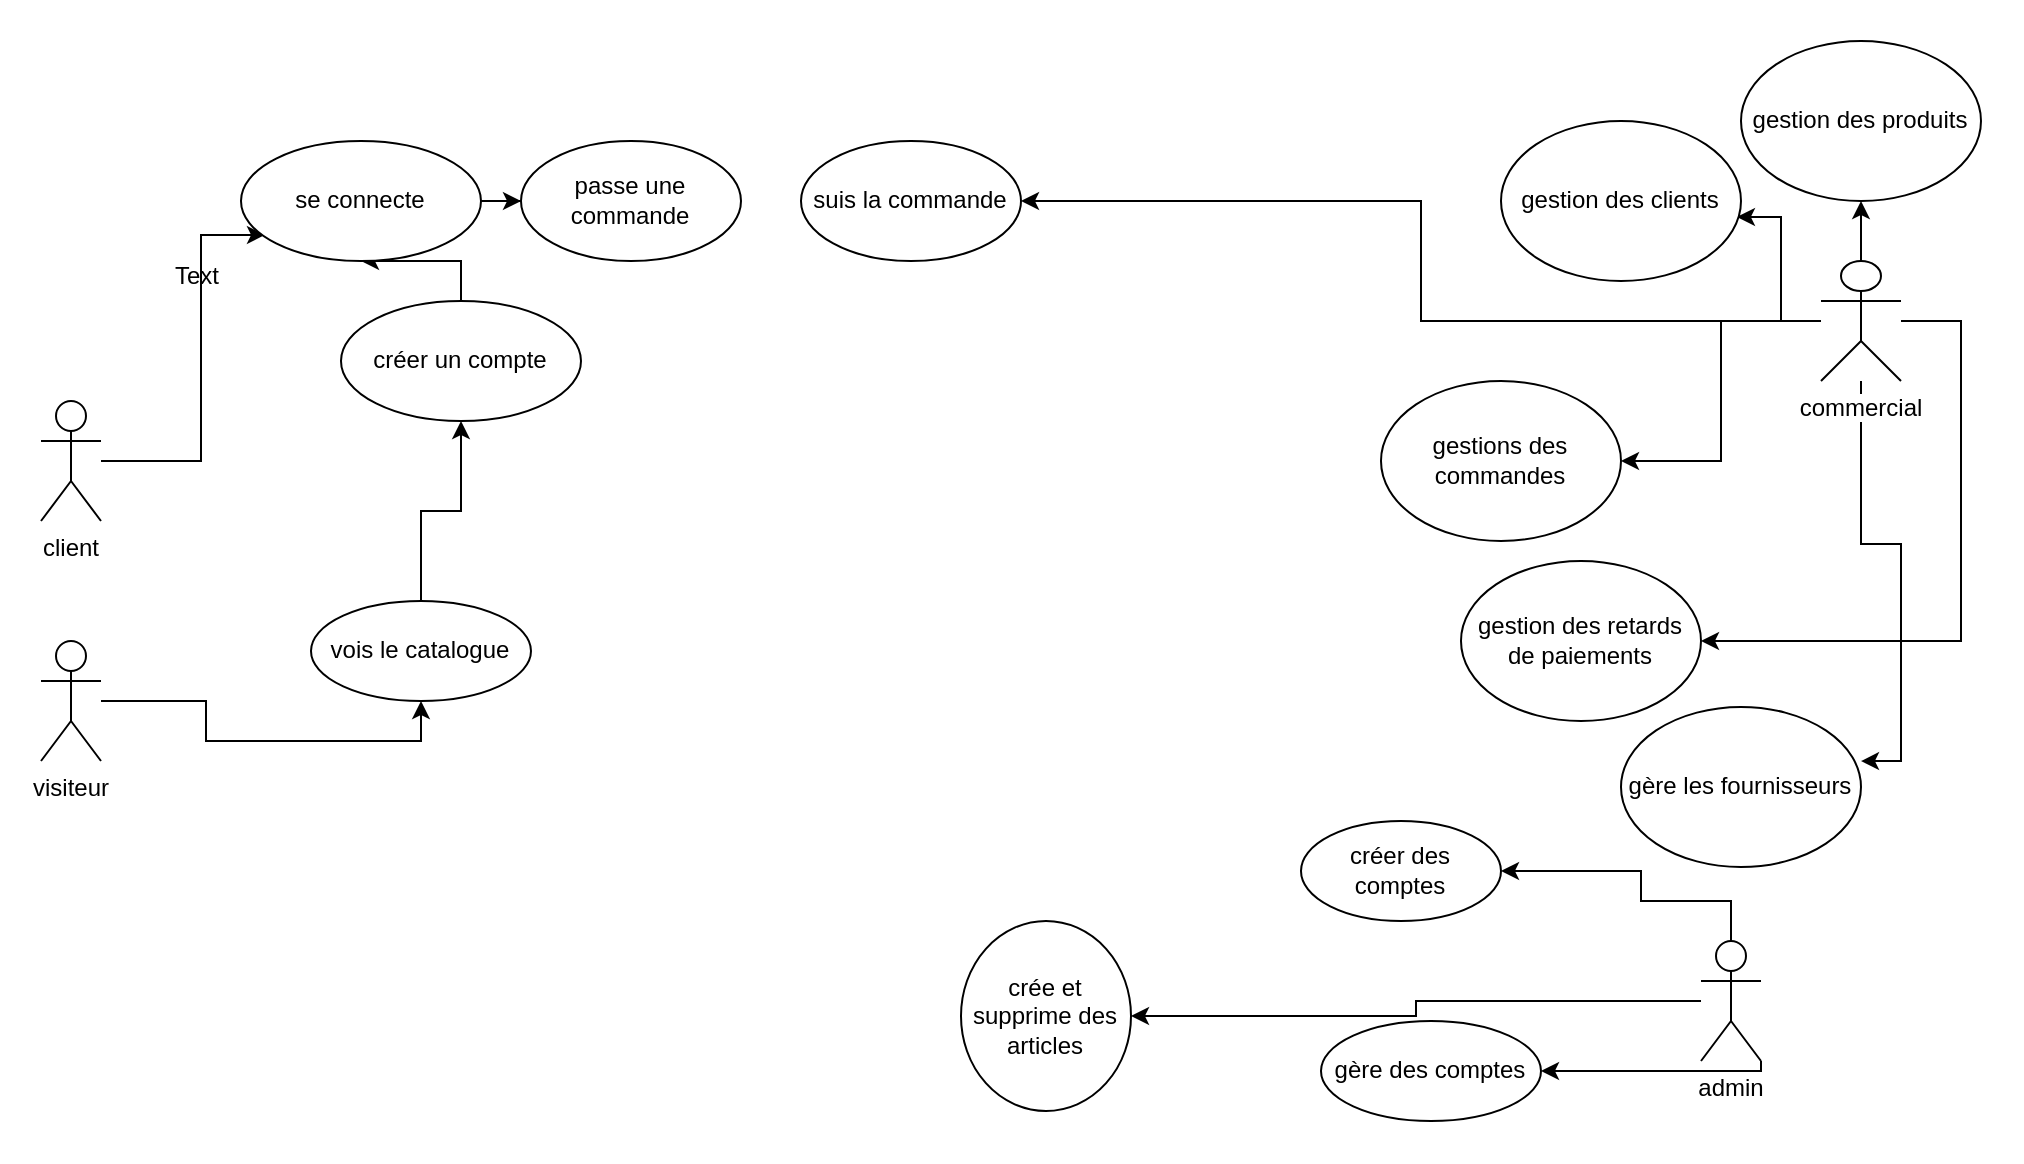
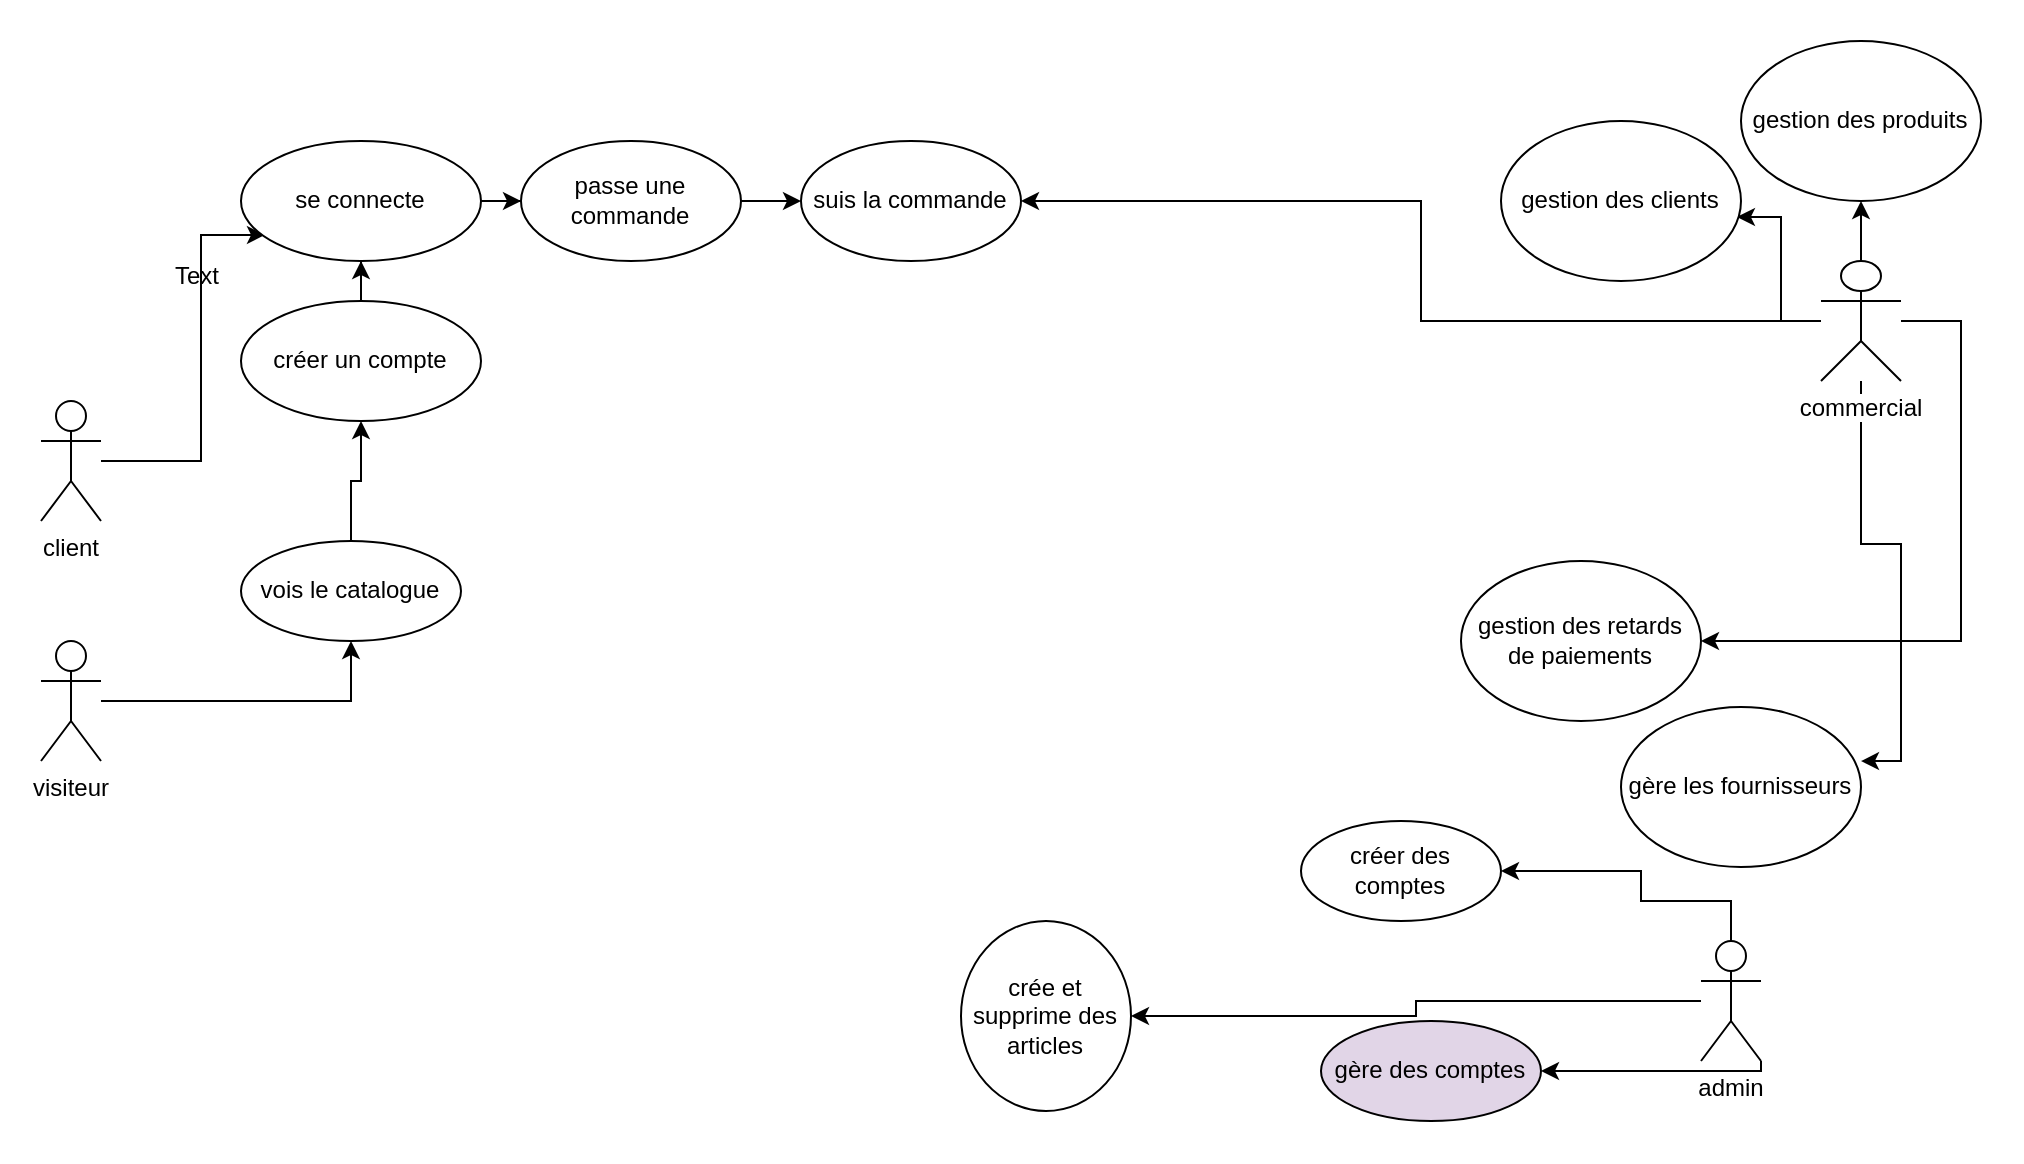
  <mxCell id="0" />
  <mxCell id="1" parent="0" />
  <mxCell id="2" style="edgeStyle=orthogonalEdgeStyle;rounded=0;orthogonalLoop=1;jettySize=auto;html=1;entryX=0.1;entryY=0.783;entryDx=0;entryDy=0;entryPerimeter=0;" edge="1" parent="1" source="4" target="12"><mxGeometry relative="1" as="geometry"><Array as="points"><mxPoint x="100" y="230" /><mxPoint x="100" y="117" /></Array></mxGeometry></mxCell>
  <mxCell id="3" value="Text" style="text;html=1;align=center;verticalAlign=middle;resizable=0;points=[];" vertex="1" connectable="0" parent="2"><mxGeometry x="0.465" y="3" relative="1" as="geometry"><mxPoint as="offset" /></mxGeometry></mxCell>
  <mxCell id="4" value="client&lt;br&gt;" style="shape=umlActor;verticalLabelPosition=bottom;labelBackgroundColor=#ffffff;verticalAlign=top;html=1;outlineConnect=0;" vertex="1" parent="1"><mxGeometry y="200" width="30" height="60" as="geometry" x="20" /></mxCell>
  <mxCell id="5" style="edgeStyle=orthogonalEdgeStyle;rounded=0;orthogonalLoop=1;jettySize=auto;html=1;entryX=0.5;entryY=1;entryDx=0;entryDy=0;" edge="1" parent="1" source="6" target="8"><mxGeometry relative="1" as="geometry" /></mxCell>
  <mxCell id="6" value="visiteur" style="shape=umlActor;verticalLabelPosition=bottom;labelBackgroundColor=#ffffff;verticalAlign=top;html=1;outlineConnect=0;" vertex="1" parent="1"><mxGeometry y="320" width="30" height="60" as="geometry" x="20" /></mxCell>
  <mxCell id="7" style="edgeStyle=orthogonalEdgeStyle;rounded=0;orthogonalLoop=1;jettySize=auto;html=1;" edge="1" parent="1" source="8" target="10"><mxGeometry relative="1" as="geometry" /></mxCell>
- <mxCell id="8" value="vois le catalogue" style="ellipse;whiteSpace=wrap;html=1;" vertex="1" parent="1"><mxGeometry x="155" y="300" width="110" height="50" as="geometry" /></mxCell>
+ <mxCell id="8" value="vois le catalogue" style="ellipse;whiteSpace=wrap;html=1;" vertex="1" parent="1"><mxGeometry x="120" y="270" width="110" height="50" as="geometry" /></mxCell>
  <mxCell id="9" style="edgeStyle=orthogonalEdgeStyle;rounded=0;orthogonalLoop=1;jettySize=auto;html=1;" edge="1" parent="1" source="10" target="12"><mxGeometry relative="1" as="geometry" /></mxCell>
- <mxCell id="10" value="créer un compte" style="ellipse;whiteSpace=wrap;html=1;" vertex="1" parent="1"><mxGeometry x="170" y="150" width="120" height="60" as="geometry" /></mxCell>
+ <mxCell id="10" value="créer un compte" style="ellipse;whiteSpace=wrap;html=1;" vertex="1" parent="1"><mxGeometry x="120" y="150" width="120" height="60" as="geometry" /></mxCell>
  <mxCell id="11" style="edgeStyle=orthogonalEdgeStyle;rounded=0;orthogonalLoop=1;jettySize=auto;html=1;" edge="1" parent="1" source="12" target="14"><mxGeometry relative="1" as="geometry" /></mxCell>
  <mxCell id="12" value="se connecte" style="ellipse;whiteSpace=wrap;html=1;" vertex="1" parent="1"><mxGeometry x="120" y="70" width="120" height="60" as="geometry" /></mxCell>
+ <mxCell id="13" style="edgeStyle=orthogonalEdgeStyle;rounded=0;orthogonalLoop=1;jettySize=auto;html=1;" edge="1" parent="1" source="14" target="15"><mxGeometry relative="1" as="geometry" /></mxCell>
  <mxCell id="14" value="passe une commande" style="ellipse;whiteSpace=wrap;html=1;" vertex="1" parent="1"><mxGeometry x="260" y="70" width="110" height="60" as="geometry" /></mxCell>
  <mxCell id="15" value="suis la commande" style="ellipse;whiteSpace=wrap;html=1;" vertex="1" parent="1"><mxGeometry x="400" y="70" width="110" height="60" as="geometry" /></mxCell>
  <mxCell id="16" style="edgeStyle=orthogonalEdgeStyle;rounded=0;orthogonalLoop=1;jettySize=auto;html=1;entryX=1;entryY=0.5;entryDx=0;entryDy=0;" edge="1" parent="1" source="22" target="15"><mxGeometry relative="1" as="geometry" /></mxCell>
  <mxCell id="17" style="edgeStyle=orthogonalEdgeStyle;rounded=0;orthogonalLoop=1;jettySize=auto;html=1;" edge="1" parent="1" source="22" target="24"><mxGeometry relative="1" as="geometry" /></mxCell>
- <mxCell id="18" style="edgeStyle=orthogonalEdgeStyle;rounded=0;orthogonalLoop=1;jettySize=auto;html=1;" edge="1" parent="1" source="22" target="29"><mxGeometry relative="1" as="geometry" /></mxCell>
  <mxCell id="19" style="edgeStyle=orthogonalEdgeStyle;rounded=0;orthogonalLoop=1;jettySize=auto;html=1;entryX=0.983;entryY=0.6;entryDx=0;entryDy=0;entryPerimeter=0;" edge="1" parent="1" source="22" target="23"><mxGeometry relative="1" as="geometry" /></mxCell>
  <mxCell id="20" style="edgeStyle=orthogonalEdgeStyle;rounded=0;orthogonalLoop=1;jettySize=auto;html=1;entryX=1;entryY=0.338;entryDx=0;entryDy=0;entryPerimeter=0;" edge="1" parent="1" source="22" target="31"><mxGeometry relative="1" as="geometry" /></mxCell>
  <mxCell id="21" style="edgeStyle=orthogonalEdgeStyle;rounded=0;orthogonalLoop=1;jettySize=auto;html=1;" edge="1" parent="1" source="22" target="30"><mxGeometry relative="1" as="geometry"><Array as="points"><mxPoint x="980" y="160" /><mxPoint x="980" y="320" /></Array></mxGeometry></mxCell>
  <mxCell id="22" value="commercial" style="shape=umlActor;verticalLabelPosition=bottom;labelBackgroundColor=#ffffff;verticalAlign=top;html=1;outlineConnect=0;" vertex="1" parent="1"><mxGeometry x="910" y="130" width="40" height="60" as="geometry" /></mxCell>
  <mxCell id="23" value="gestion des clients" style="ellipse;whiteSpace=wrap;html=1;" vertex="1" parent="1"><mxGeometry x="750" y="60" width="120" height="80" as="geometry" /></mxCell>
  <mxCell id="24" value="gestion des produits" style="ellipse;whiteSpace=wrap;html=1;" vertex="1" parent="1"><mxGeometry x="870" width="120" height="80" as="geometry" y="20" /></mxCell>
  <mxCell id="25" style="edgeStyle=orthogonalEdgeStyle;rounded=0;orthogonalLoop=1;jettySize=auto;html=1;entryX=1;entryY=0.5;entryDx=0;entryDy=0;" edge="1" parent="1" source="28" target="32"><mxGeometry relative="1" as="geometry"><Array as="points"><mxPoint x="865" y="450" /><mxPoint x="820" y="450" /><mxPoint x="820" y="435" /></Array></mxGeometry></mxCell>
  <mxCell id="26" style="edgeStyle=orthogonalEdgeStyle;rounded=0;orthogonalLoop=1;jettySize=auto;html=1;" edge="1" parent="1" source="28" target="33"><mxGeometry relative="1" as="geometry" /></mxCell>
  <mxCell id="27" style="edgeStyle=orthogonalEdgeStyle;rounded=0;orthogonalLoop=1;jettySize=auto;html=1;" edge="1" parent="1" source="28" target="34"><mxGeometry relative="1" as="geometry"><Array as="points"><mxPoint x="880" y="535" /></Array></mxGeometry></mxCell>
  <mxCell id="28" value="admin" style="shape=umlActor;verticalLabelPosition=bottom;labelBackgroundColor=#ffffff;verticalAlign=top;html=1;outlineConnect=0;" vertex="1" parent="1"><mxGeometry x="850" y="470" width="30" height="60" as="geometry" /></mxCell>
- <mxCell id="29" value="gestions des commandes" style="ellipse;whiteSpace=wrap;html=1;" vertex="1" parent="1"><mxGeometry x="690" y="190" width="120" height="80" as="geometry" /></mxCell>
  <mxCell id="30" value="gestion des retards de paiements" style="ellipse;whiteSpace=wrap;html=1;" vertex="1" parent="1"><mxGeometry x="730" y="280" width="120" height="80" as="geometry" /></mxCell>
  <mxCell id="31" value="gère les fournisseurs" style="ellipse;whiteSpace=wrap;html=1;" vertex="1" parent="1"><mxGeometry x="810" y="353" width="120" height="80" as="geometry" /></mxCell>
  <mxCell id="32" value="créer des comptes" style="ellipse;whiteSpace=wrap;html=1;" vertex="1" parent="1"><mxGeometry x="650" y="410" width="100" height="50" as="geometry" /></mxCell>
  <mxCell id="33" value="crée et supprime des articles" style="ellipse;whiteSpace=wrap;html=1;" vertex="1" parent="1"><mxGeometry x="480" y="460" width="85" height="95" as="geometry" /></mxCell>
- <mxCell id="34" value="gère des comptes" style="ellipse;whiteSpace=wrap;html=1;" vertex="1" parent="1"><mxGeometry x="660" y="510" width="110" height="50" as="geometry" /></mxCell>
+ <mxCell id="34" value="gère des comptes" style="ellipse;whiteSpace=wrap;html=1;fillColor=#e1d5e7;" vertex="1" parent="1"><mxGeometry x="660" y="510" width="110" height="50" as="geometry" /></mxCell>
